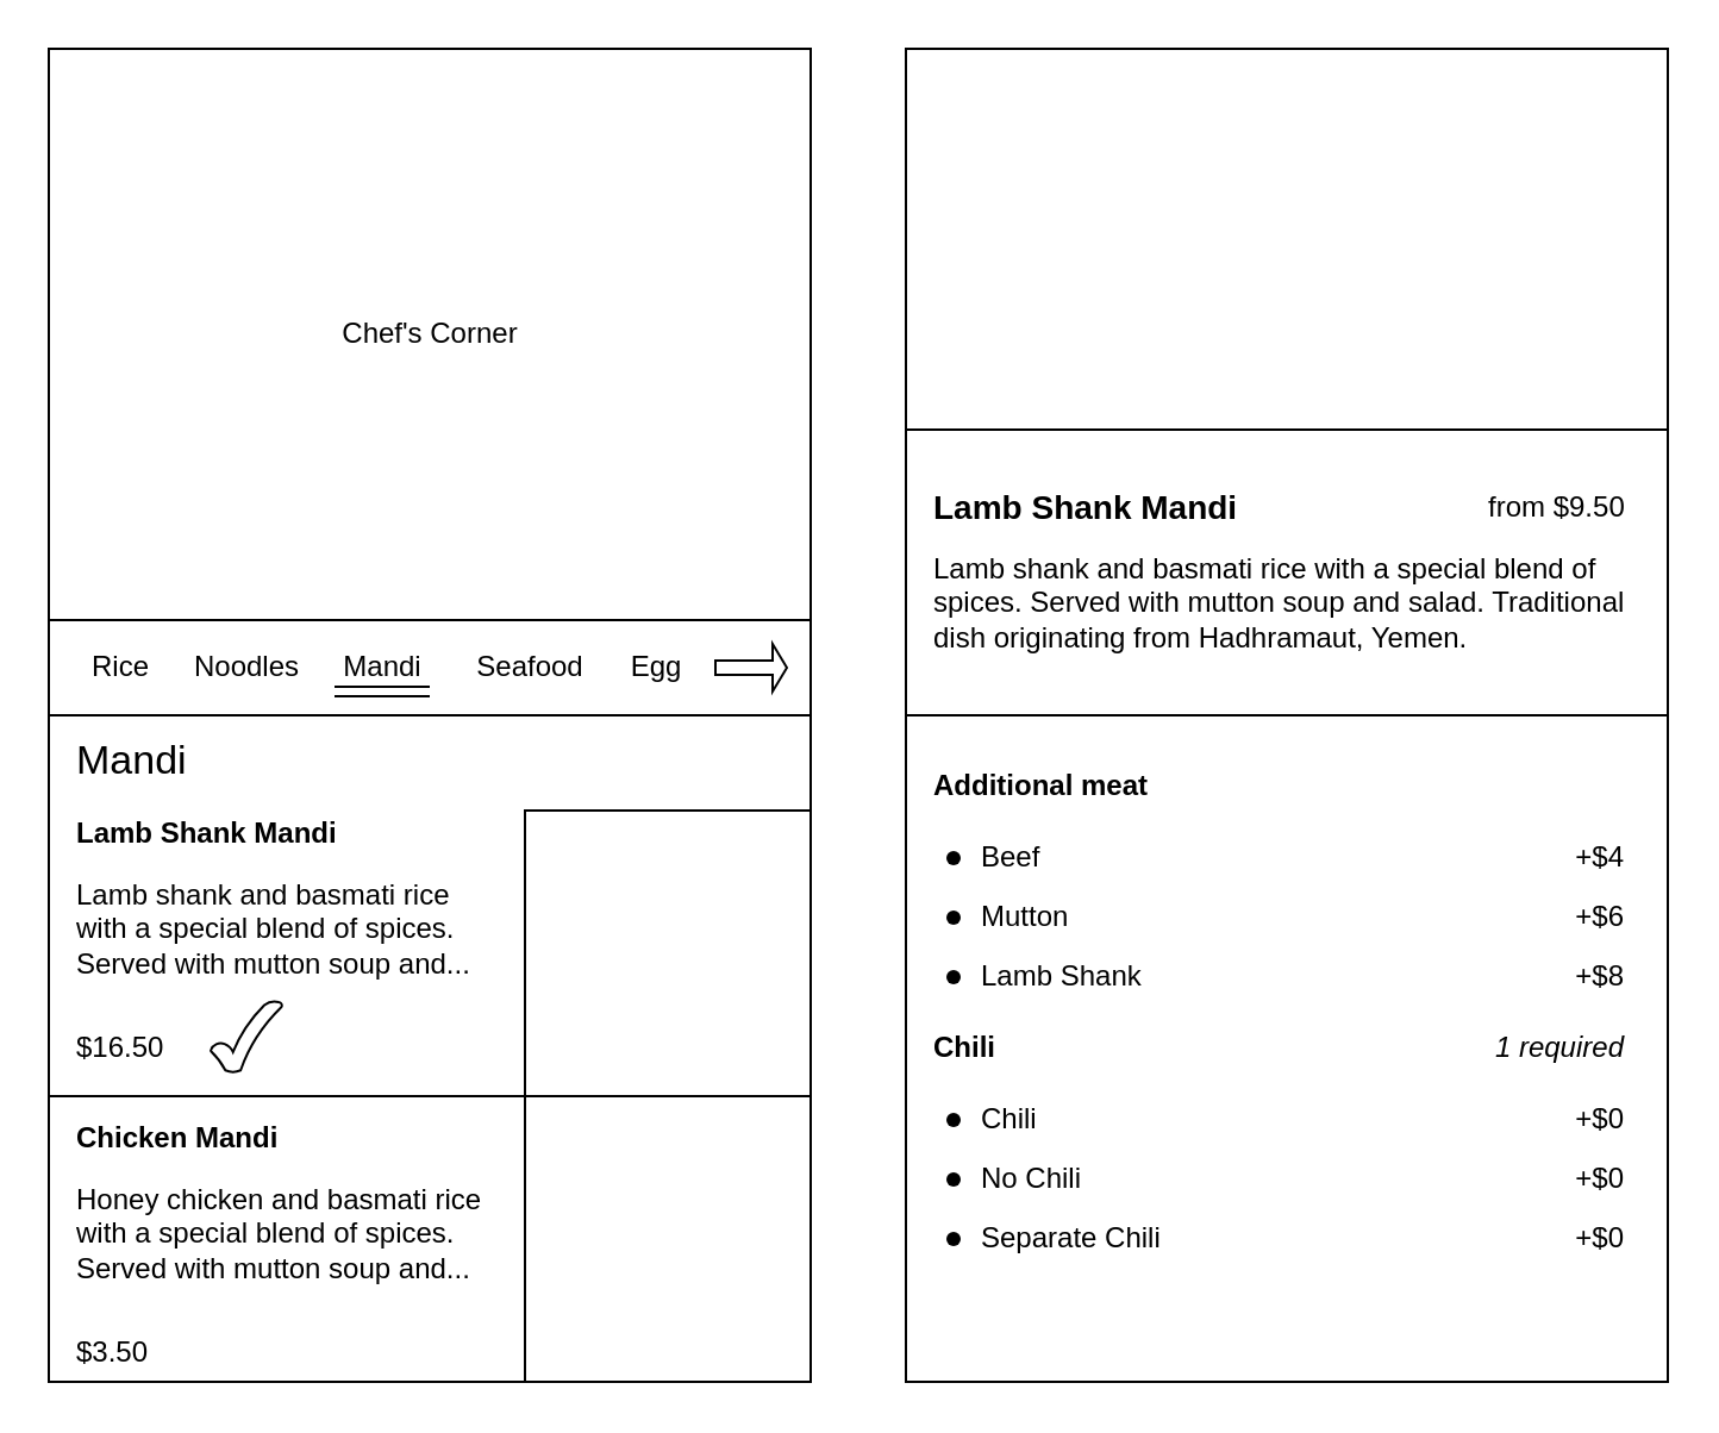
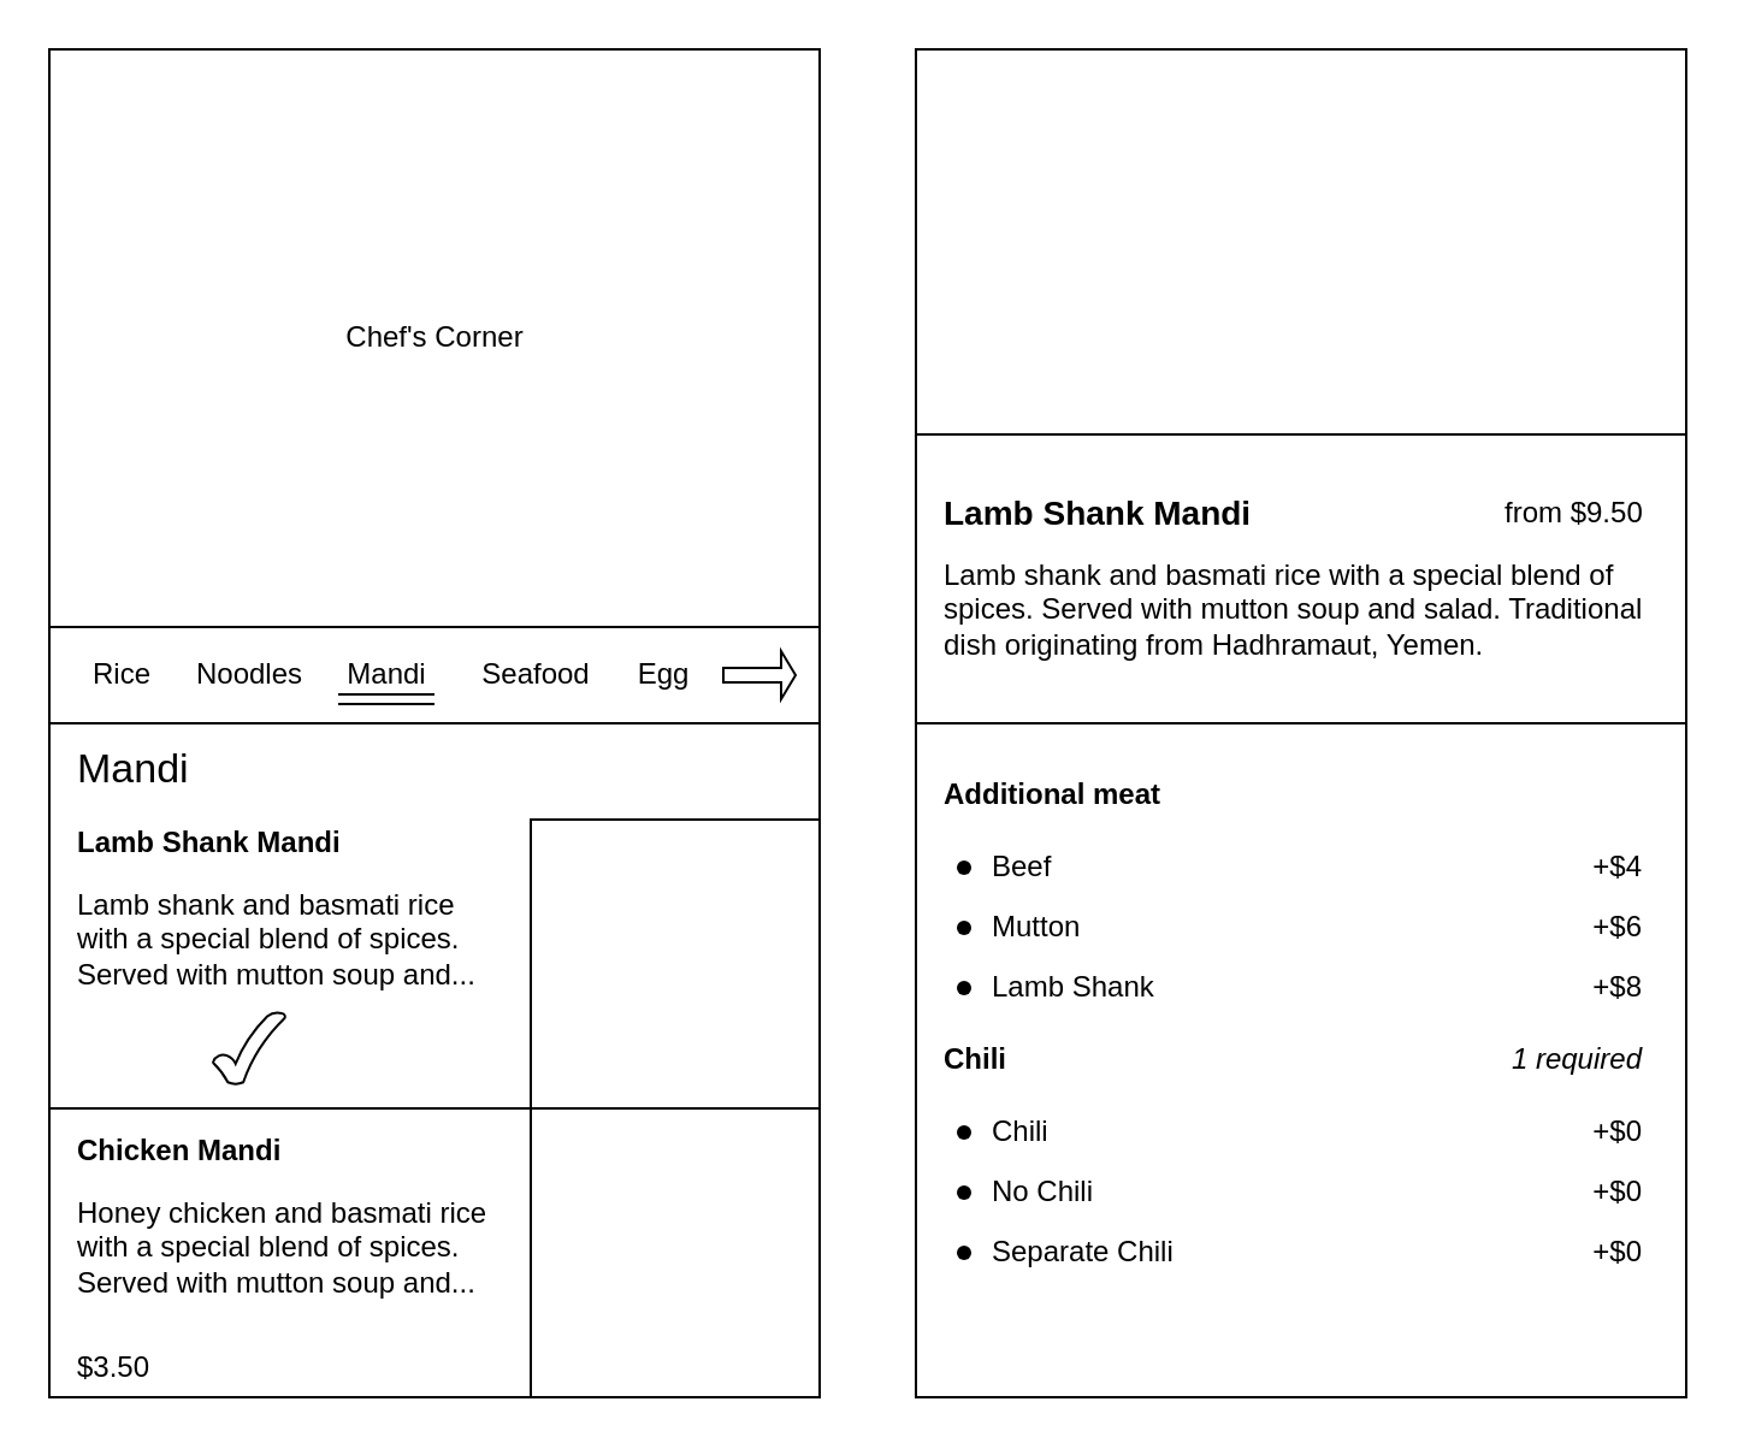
  <mxCell id="0" />
  <mxCell id="1" parent="0" />
  <mxCell id="2" value="" style="rounded=0;whiteSpace=wrap;html=1;" parent="1" vertex="1"><mxGeometry x="20" y="20" width="320" height="240" as="geometry" /></mxCell>
  <mxCell id="3" value="" style="rounded=0;whiteSpace=wrap;html=1;" parent="1" vertex="1"><mxGeometry x="20" y="260" width="320" height="40" as="geometry" /></mxCell>
  <mxCell id="4" value="" style="rounded=0;whiteSpace=wrap;html=1;" parent="1" vertex="1"><mxGeometry x="20" y="300" width="320" height="160" as="geometry" /></mxCell>
  <mxCell id="5" value="" style="rounded=0;whiteSpace=wrap;html=1;" parent="1" vertex="1"><mxGeometry x="20" y="460" width="320" height="120" as="geometry" /></mxCell>
  <mxCell id="6" value="Chef's Corner" style="text;html=1;resizable=0;autosize=1;align=center;verticalAlign=middle;points=[];fillColor=none;strokeColor=none;rounded=0;" parent="1" vertex="1"><mxGeometry x="135" y="130" width="90" height="20" as="geometry" /></mxCell>
  <mxCell id="7" value="Rice" style="text;html=1;resizable=0;autosize=1;align=center;verticalAlign=middle;points=[];fillColor=none;strokeColor=none;rounded=0;" parent="1" vertex="1"><mxGeometry x="30" y="270" width="40" height="20" as="geometry" /></mxCell>
  <mxCell id="8" value="Noodles" style="text;html=1;resizable=0;autosize=1;align=center;verticalAlign=middle;points=[];fillColor=none;strokeColor=none;rounded=0;" parent="1" vertex="1"><mxGeometry x="73" y="270" width="60" height="20" as="geometry" /></mxCell>
  <mxCell id="9" value="Mandi" style="text;html=1;resizable=0;autosize=1;align=center;verticalAlign=middle;points=[];fillColor=none;strokeColor=none;rounded=0;" parent="1" vertex="1"><mxGeometry x="135" y="270" width="50" height="20" as="geometry" /></mxCell>
  <mxCell id="10" value="&lt;font style=&quot;font-size: 17px&quot;&gt;Mandi&lt;/font&gt;" style="text;html=1;resizable=0;autosize=1;align=left;verticalAlign=middle;points=[];fillColor=none;strokeColor=none;rounded=0;" parent="1" vertex="1"><mxGeometry x="30" y="310" width="60" height="20" as="geometry" /></mxCell>
  <mxCell id="11" value="&lt;b&gt;Lamb Shank Mandi&lt;/b&gt;" style="text;html=1;resizable=0;autosize=1;align=left;verticalAlign=middle;points=[];fillColor=none;strokeColor=none;rounded=0;" parent="1" vertex="1"><mxGeometry x="30" y="340" width="130" height="20" as="geometry" /></mxCell>
  <mxCell id="12" value="Lamb shank and basmati rice &lt;br&gt;with a special blend of spices. &lt;br&gt;Served with mutton soup and..." style="text;html=1;resizable=0;autosize=1;align=left;verticalAlign=middle;points=[];fillColor=none;strokeColor=none;rounded=0;" parent="1" vertex="1"><mxGeometry x="30" y="365" width="180" height="50" as="geometry" /></mxCell>
  <mxCell id="13" value="" style="shape=link;html=1;rounded=0;fontSize=17;" parent="1" edge="1"><mxGeometry width="100" relative="1" as="geometry"><mxPoint x="140" y="290" as="sourcePoint" /><mxPoint x="180" y="290" as="targetPoint" /></mxGeometry></mxCell>
- <mxCell id="14" value="$16.50" style="text;html=1;resizable=0;autosize=1;align=left;verticalAlign=middle;points=[];fillColor=none;strokeColor=none;rounded=0;" parent="1" vertex="1"><mxGeometry x="30" y="430" width="50" height="20" as="geometry" /></mxCell>
  <mxCell id="15" value="Seafood" style="text;html=1;resizable=0;autosize=1;align=center;verticalAlign=middle;points=[];fillColor=none;strokeColor=none;rounded=0;" parent="1" vertex="1"><mxGeometry x="192" y="270" width="60" height="20" as="geometry" /></mxCell>
  <mxCell id="16" value="Egg" style="text;html=1;resizable=0;autosize=1;align=center;verticalAlign=middle;points=[];fillColor=none;strokeColor=none;rounded=0;" parent="1" vertex="1"><mxGeometry x="255" y="270" width="40" height="20" as="geometry" /></mxCell>
  <mxCell id="17" value="" style="shape=singleArrow;whiteSpace=wrap;html=1;fontSize=17;" parent="1" vertex="1"><mxGeometry x="300" y="270" width="30" height="20" as="geometry" /></mxCell>
  <mxCell id="18" value="&lt;b&gt;Chicken Mandi&lt;/b&gt;" style="text;html=1;resizable=0;autosize=1;align=left;verticalAlign=middle;points=[];fillColor=none;strokeColor=none;rounded=0;" parent="1" vertex="1"><mxGeometry x="30" y="467.5" width="100" height="20" as="geometry" /></mxCell>
  <mxCell id="19" value="Honey chicken and basmati rice &lt;br&gt;with a special blend of spices. &lt;br&gt;Served with mutton soup and..." style="text;html=1;resizable=0;autosize=1;align=left;verticalAlign=middle;points=[];fillColor=none;strokeColor=none;rounded=0;" parent="1" vertex="1"><mxGeometry x="30" y="492.5" width="190" height="50" as="geometry" /></mxCell>
  <mxCell id="20" value="$3.50" style="text;html=1;resizable=0;autosize=1;align=left;verticalAlign=middle;points=[];fillColor=none;strokeColor=none;rounded=0;" parent="1" vertex="1"><mxGeometry x="30" y="557.5" width="50" height="20" as="geometry" /></mxCell>
  <mxCell id="21" value="" style="whiteSpace=wrap;html=1;aspect=fixed;fontSize=17;" parent="1" vertex="1"><mxGeometry x="220" y="460" width="120" height="120" as="geometry" /></mxCell>
  <mxCell id="22" value="" style="whiteSpace=wrap;html=1;aspect=fixed;fontSize=17;" parent="1" vertex="1"><mxGeometry x="220" y="340" width="120" height="120" as="geometry" /></mxCell>
  <mxCell id="23" value="" style="rounded=0;whiteSpace=wrap;html=1;fontSize=17;" parent="1" vertex="1"><mxGeometry x="380" y="20" width="320" height="160" as="geometry" /></mxCell>
  <mxCell id="24" value="" style="rounded=0;whiteSpace=wrap;html=1;fontSize=17;" parent="1" vertex="1"><mxGeometry x="380" y="180" width="320" height="120" as="geometry" /></mxCell>
  <mxCell id="25" value="&lt;b&gt;&lt;font style=&quot;font-size: 14px&quot;&gt;Lamb Shank Mandi&lt;/font&gt;&lt;/b&gt;" style="text;html=1;resizable=0;autosize=1;align=left;verticalAlign=middle;points=[];fillColor=none;strokeColor=none;rounded=0;" parent="1" vertex="1"><mxGeometry x="390" y="202.5" width="140" height="20" as="geometry" /></mxCell>
  <mxCell id="26" value="Lamb shank and basmati rice with a special blend of &lt;br&gt;spices. Served with mutton soup and salad. Traditional&amp;nbsp;&lt;br&gt;dish originating from Hadhramaut, Yemen." style="text;html=1;resizable=0;autosize=1;align=left;verticalAlign=middle;points=[];fillColor=none;strokeColor=none;rounded=0;" parent="1" vertex="1"><mxGeometry x="390" y="227.5" width="310" height="50" as="geometry" /></mxCell>
  <mxCell id="27" value="from $9.50" style="text;html=1;resizable=0;autosize=1;align=left;verticalAlign=middle;points=[];fillColor=none;strokeColor=none;rounded=0;" parent="1" vertex="1"><mxGeometry x="623" y="202.5" width="70" height="20" as="geometry" /></mxCell>
  <mxCell id="28" value="" style="rounded=0;whiteSpace=wrap;html=1;fontSize=17;" parent="1" vertex="1"><mxGeometry x="380" y="300" width="320" height="280" as="geometry" /></mxCell>
  <mxCell id="29" value="" style="verticalLabelPosition=bottom;verticalAlign=top;html=1;shape=mxgraph.basic.tick;fontSize=17;" parent="1" vertex="1"><mxGeometry x="88" y="420" width="30" height="30" as="geometry" /></mxCell>
  <mxCell id="30" value="&lt;b&gt;Additional meat&lt;/b&gt;" style="text;html=1;resizable=0;autosize=1;align=left;verticalAlign=middle;points=[];fillColor=none;strokeColor=none;rounded=0;" parent="1" vertex="1"><mxGeometry x="390" y="320" width="110" height="20" as="geometry" /></mxCell>
  <mxCell id="31" value="" style="shape=waypoint;sketch=0;fillStyle=solid;size=6;pointerEvents=1;points=[];fillColor=none;resizable=0;rotatable=0;perimeter=centerPerimeter;snapToPoint=1;fontSize=14;" parent="1" vertex="1"><mxGeometry x="380" y="340" width="40" height="40" as="geometry" /></mxCell>
  <mxCell id="32" value="" style="shape=waypoint;sketch=0;fillStyle=solid;size=6;pointerEvents=1;points=[];fillColor=none;resizable=0;rotatable=0;perimeter=centerPerimeter;snapToPoint=1;fontSize=14;" parent="1" vertex="1"><mxGeometry x="380" y="365" width="40" height="40" as="geometry" /></mxCell>
  <mxCell id="33" value="Beef" style="text;html=1;resizable=0;autosize=1;align=left;verticalAlign=middle;points=[];fillColor=none;strokeColor=none;rounded=0;" parent="1" vertex="1"><mxGeometry x="410" y="350" width="40" height="20" as="geometry" /></mxCell>
  <mxCell id="34" value="Mutton" style="text;html=1;resizable=0;autosize=1;align=left;verticalAlign=middle;points=[];fillColor=none;strokeColor=none;rounded=0;" parent="1" vertex="1"><mxGeometry x="410" y="375" width="50" height="20" as="geometry" /></mxCell>
  <mxCell id="35" value="" style="shape=waypoint;sketch=0;fillStyle=solid;size=6;pointerEvents=1;points=[];fillColor=none;resizable=0;rotatable=0;perimeter=centerPerimeter;snapToPoint=1;fontSize=14;" parent="1" vertex="1"><mxGeometry x="380" y="390" width="40" height="40" as="geometry" /></mxCell>
  <mxCell id="36" value="Lamb Shank" style="text;html=1;resizable=0;autosize=1;align=left;verticalAlign=middle;points=[];fillColor=none;strokeColor=none;rounded=0;" parent="1" vertex="1"><mxGeometry x="410" y="400" width="80" height="20" as="geometry" /></mxCell>
  <mxCell id="37" value="+$4" style="text;html=1;resizable=0;autosize=1;align=right;verticalAlign=middle;points=[];fillColor=none;strokeColor=none;rounded=0;" parent="1" vertex="1"><mxGeometry x="643" y="350" width="40" height="20" as="geometry" /></mxCell>
  <mxCell id="38" value="+$6" style="text;html=1;resizable=0;autosize=1;align=right;verticalAlign=middle;points=[];fillColor=none;strokeColor=none;rounded=0;" parent="1" vertex="1"><mxGeometry x="643" y="375" width="40" height="20" as="geometry" /></mxCell>
  <mxCell id="39" value="+$8" style="text;html=1;resizable=0;autosize=1;align=right;verticalAlign=middle;points=[];fillColor=none;strokeColor=none;rounded=0;" parent="1" vertex="1"><mxGeometry x="643" y="400" width="40" height="20" as="geometry" /></mxCell>
  <mxCell id="40" value="&lt;b&gt;Chili&lt;/b&gt;" style="text;html=1;resizable=0;autosize=1;align=left;verticalAlign=middle;points=[];fillColor=none;strokeColor=none;rounded=0;" parent="1" vertex="1"><mxGeometry x="390" y="430" width="40" height="20" as="geometry" /></mxCell>
  <mxCell id="41" value="&lt;i&gt;1 required&lt;/i&gt;" style="text;html=1;resizable=0;autosize=1;align=right;verticalAlign=middle;points=[];fillColor=none;strokeColor=none;rounded=0;" parent="1" vertex="1"><mxGeometry x="613" y="430" width="70" height="20" as="geometry" /></mxCell>
  <mxCell id="42" value="Chili" style="text;html=1;resizable=0;autosize=1;align=left;verticalAlign=middle;points=[];fillColor=none;strokeColor=none;rounded=0;" parent="1" vertex="1"><mxGeometry x="410" y="460" width="40" height="20" as="geometry" /></mxCell>
  <mxCell id="43" value="No Chili" style="text;html=1;resizable=0;autosize=1;align=left;verticalAlign=middle;points=[];fillColor=none;strokeColor=none;rounded=0;" parent="1" vertex="1"><mxGeometry x="410" y="485" width="60" height="20" as="geometry" /></mxCell>
  <mxCell id="44" value="Separate Chili" style="text;html=1;resizable=0;autosize=1;align=left;verticalAlign=middle;points=[];fillColor=none;strokeColor=none;rounded=0;" parent="1" vertex="1"><mxGeometry x="410" y="510" width="90" height="20" as="geometry" /></mxCell>
  <mxCell id="45" value="+$0" style="text;html=1;resizable=0;autosize=1;align=right;verticalAlign=middle;points=[];fillColor=none;strokeColor=none;rounded=0;" parent="1" vertex="1"><mxGeometry x="643" y="460" width="40" height="20" as="geometry" /></mxCell>
  <mxCell id="46" value="+$0" style="text;html=1;resizable=0;autosize=1;align=right;verticalAlign=middle;points=[];fillColor=none;strokeColor=none;rounded=0;" parent="1" vertex="1"><mxGeometry x="643" y="485" width="40" height="20" as="geometry" /></mxCell>
  <mxCell id="47" value="+$0" style="text;html=1;resizable=0;autosize=1;align=right;verticalAlign=middle;points=[];fillColor=none;strokeColor=none;rounded=0;" parent="1" vertex="1"><mxGeometry x="643" y="510" width="40" height="20" as="geometry" /></mxCell>
  <mxCell id="48" value="" style="shape=waypoint;sketch=0;fillStyle=solid;size=6;pointerEvents=1;points=[];fillColor=none;resizable=0;rotatable=0;perimeter=centerPerimeter;snapToPoint=1;fontSize=14;" parent="1" vertex="1"><mxGeometry x="380" y="450" width="40" height="40" as="geometry" /></mxCell>
  <mxCell id="49" value="" style="shape=waypoint;sketch=0;fillStyle=solid;size=6;pointerEvents=1;points=[];fillColor=none;resizable=0;rotatable=0;perimeter=centerPerimeter;snapToPoint=1;fontSize=14;" parent="1" vertex="1"><mxGeometry x="380" y="475" width="40" height="40" as="geometry" /></mxCell>
  <mxCell id="50" value="" style="shape=waypoint;sketch=0;fillStyle=solid;size=6;pointerEvents=1;points=[];fillColor=none;resizable=0;rotatable=0;perimeter=centerPerimeter;snapToPoint=1;fontSize=14;" parent="1" vertex="1"><mxGeometry x="380" y="500" width="40" height="40" as="geometry" /></mxCell>
